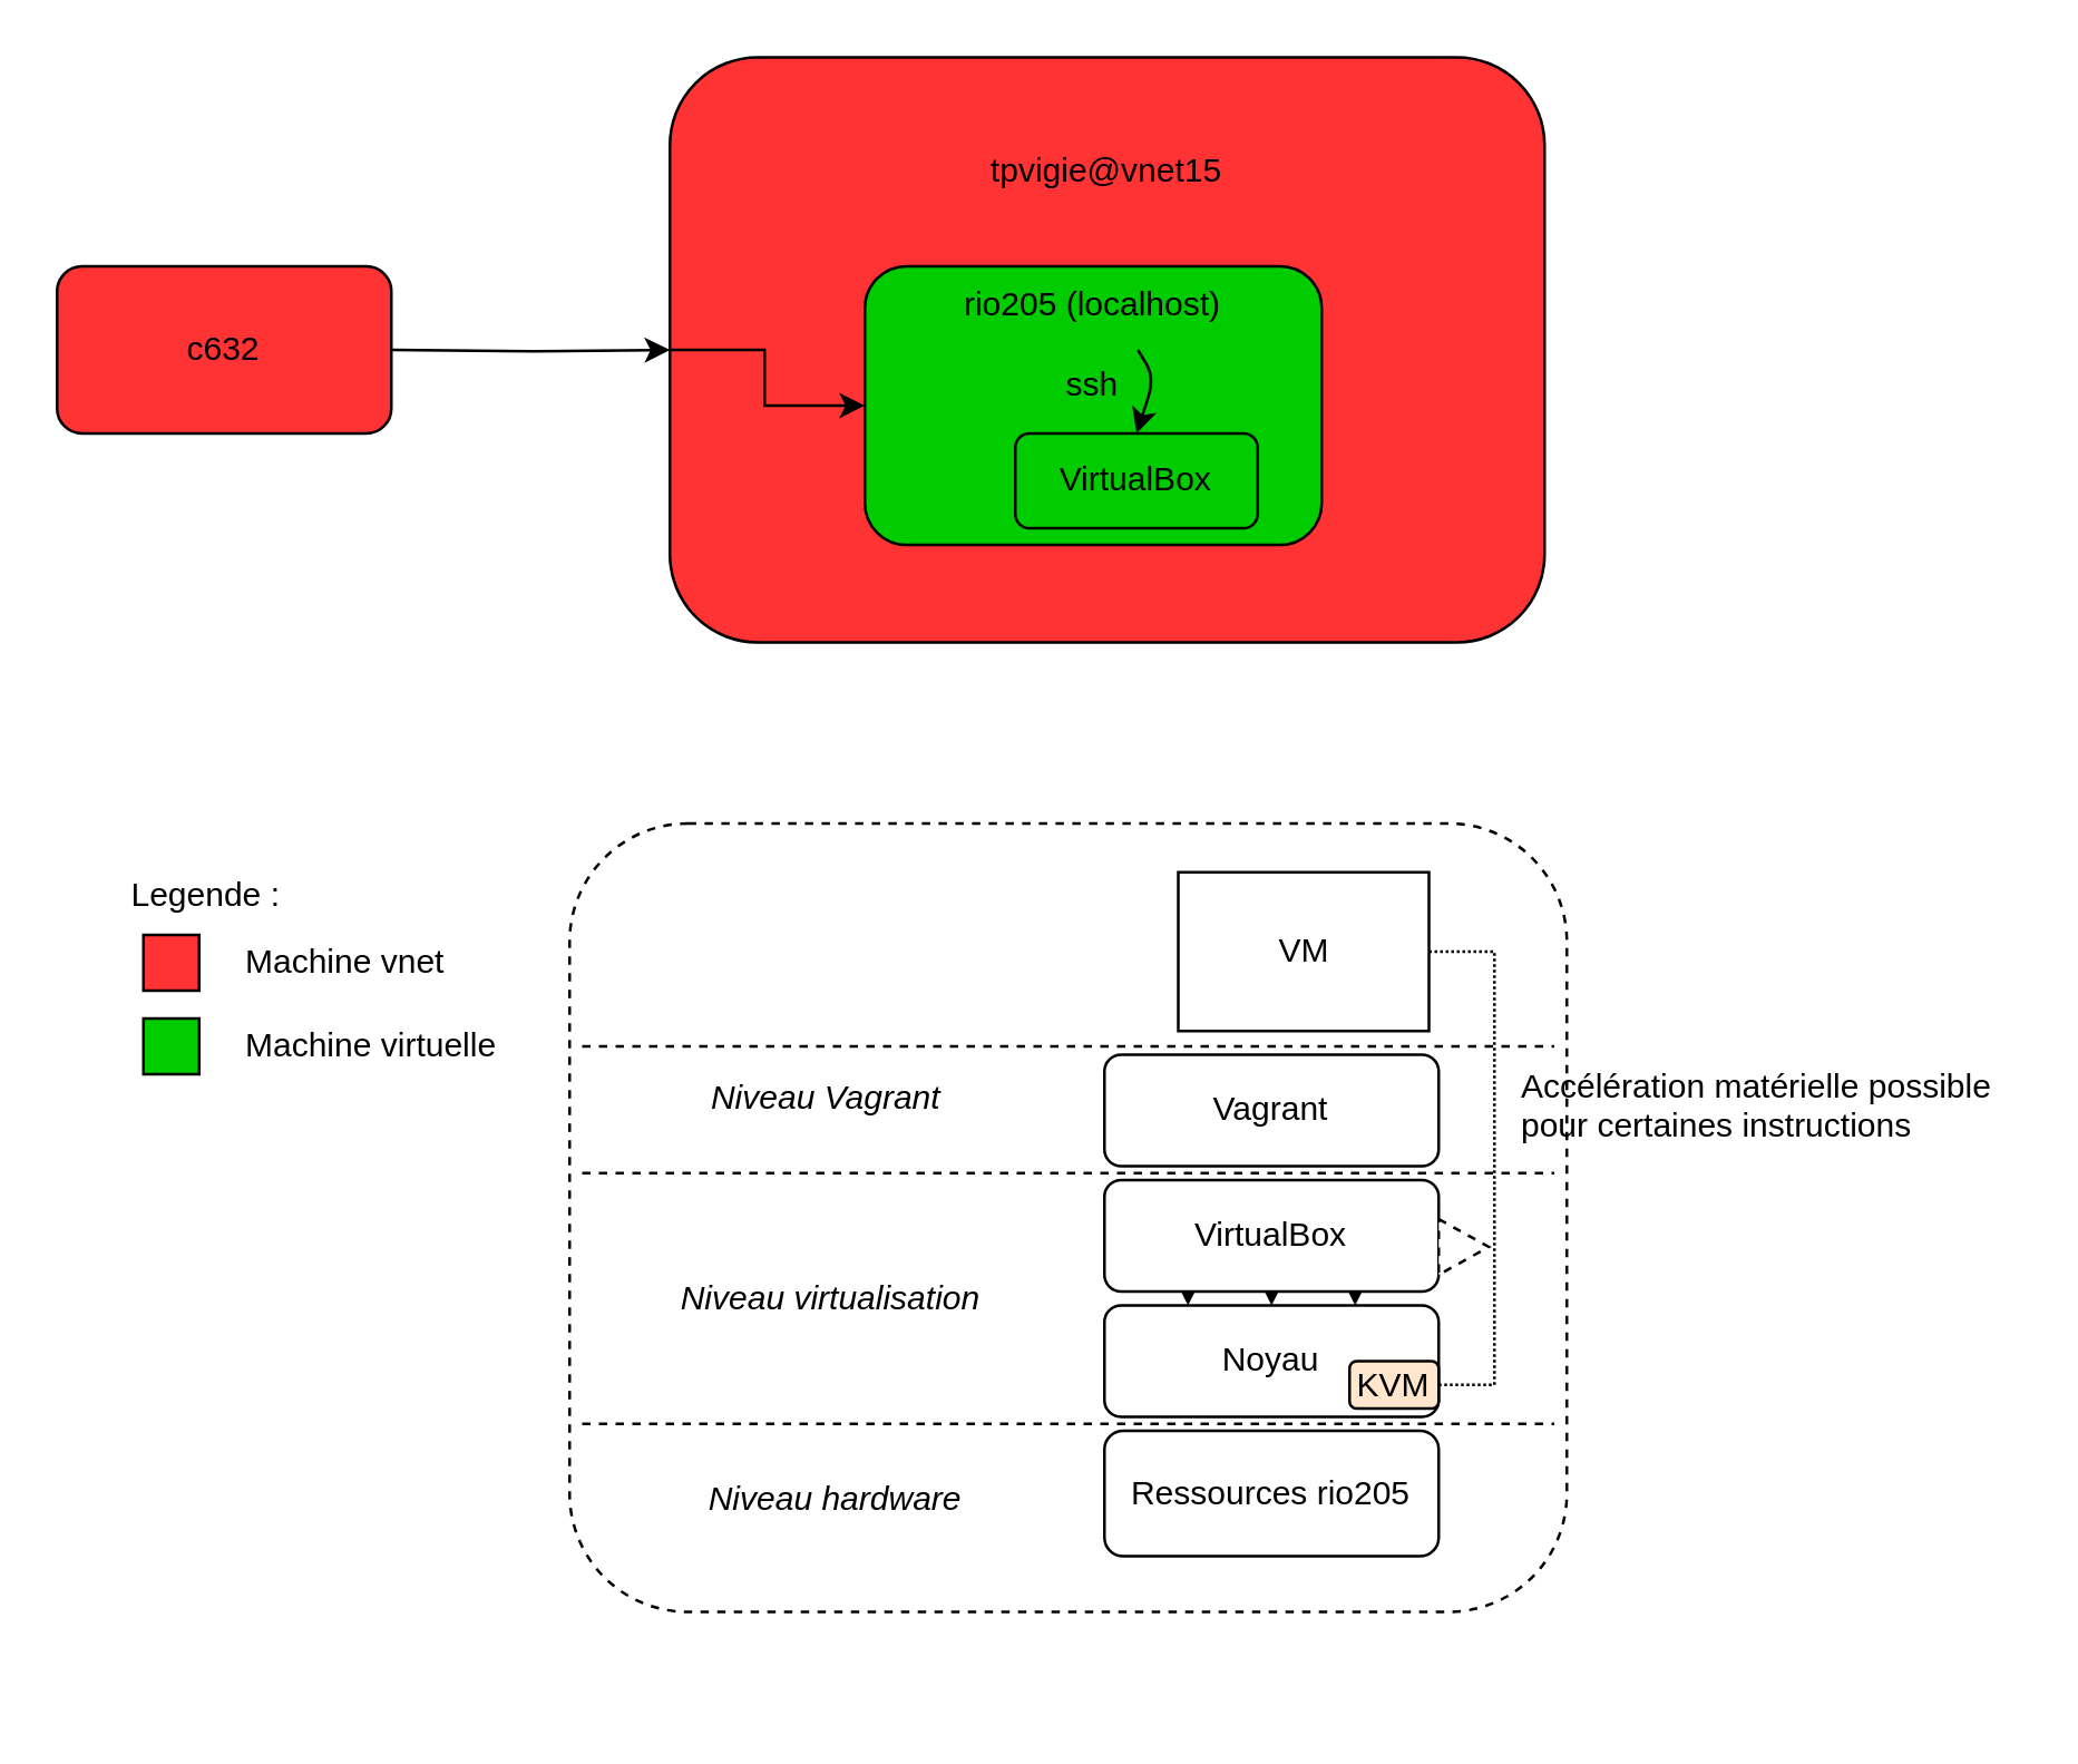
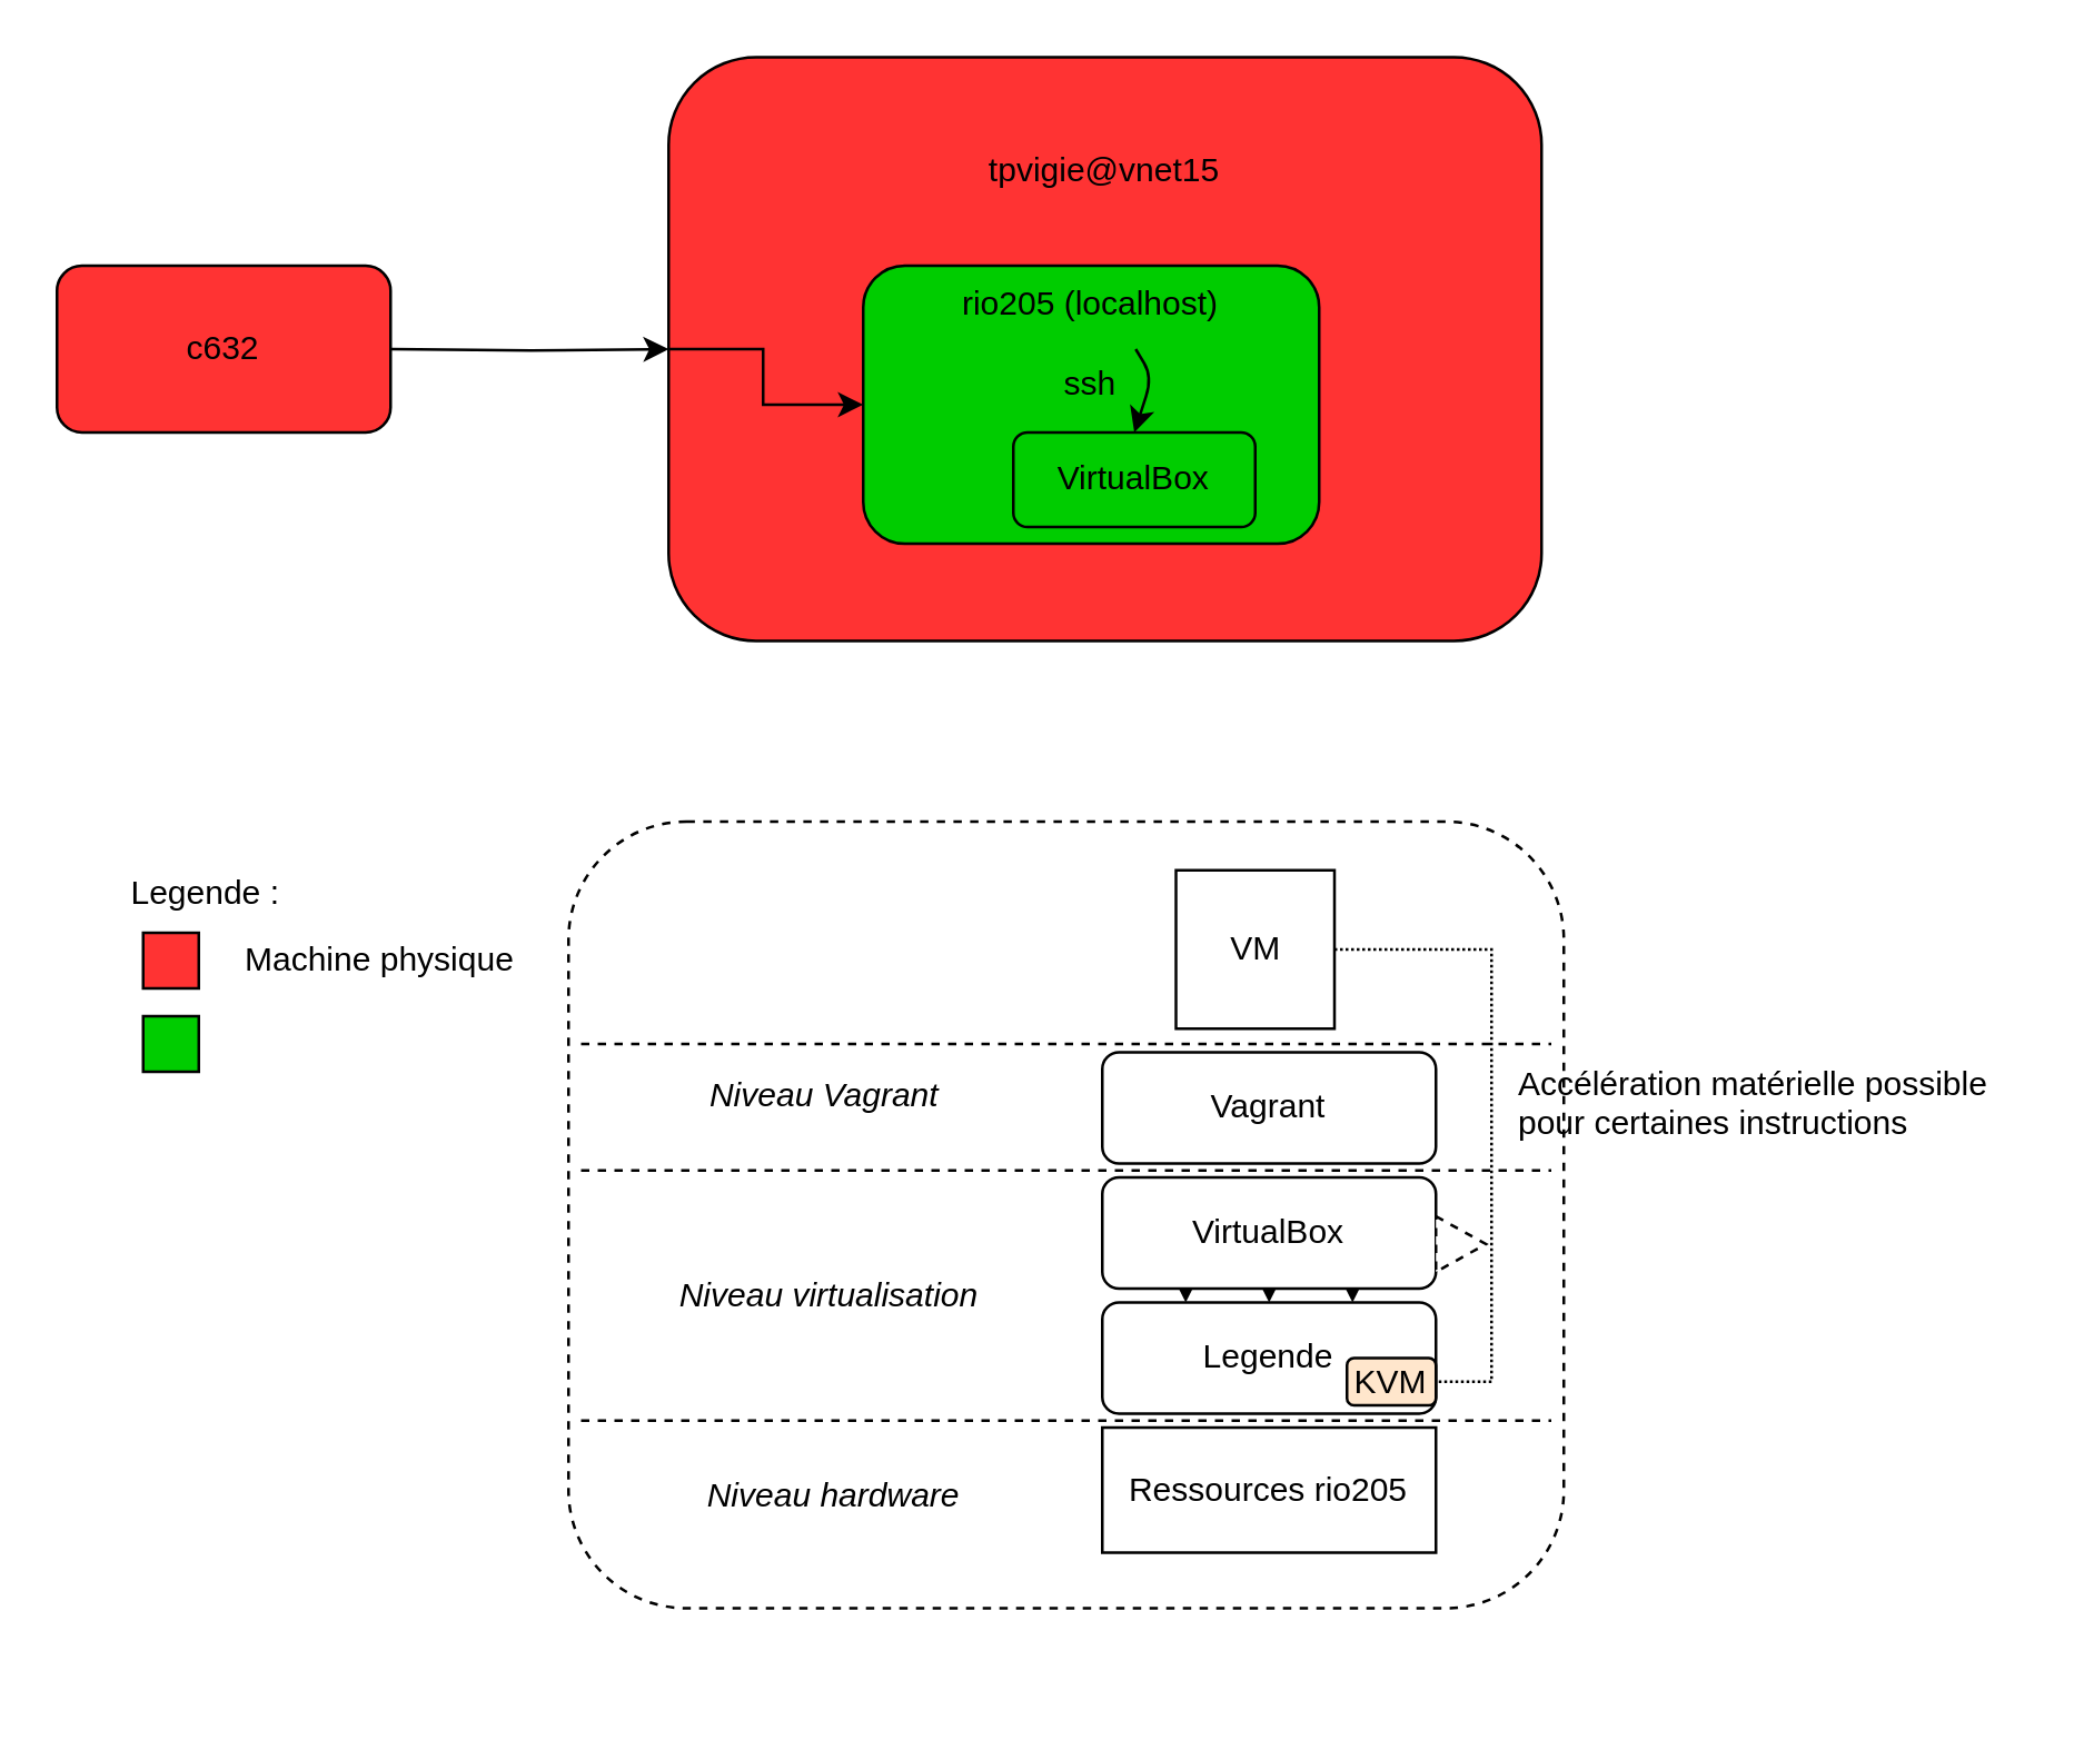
  <mxCell id="0" />
  <mxCell id="1" parent="0" />
  <mxCell id="2" value="&lt;i&gt;&lt;br&gt;&lt;br&gt;&lt;br&gt;&lt;br&gt;&lt;br&gt;&amp;nbsp; &amp;nbsp; &amp;nbsp; &amp;nbsp; &amp;nbsp; &amp;nbsp; &amp;nbsp; &amp;nbsp; &amp;nbsp; &amp;nbsp; &amp;nbsp; &amp;nbsp; &amp;nbsp; &amp;nbsp; &amp;nbsp; &amp;nbsp; &amp;nbsp; &amp;nbsp; &amp;nbsp; &amp;nbsp; &amp;nbsp; &amp;nbsp; &amp;nbsp; &amp;nbsp; &amp;nbsp; &amp;nbsp; &amp;nbsp;&amp;nbsp;&lt;br&gt;&lt;br&gt;&lt;br&gt;&amp;nbsp; &amp;nbsp; &amp;nbsp; &amp;nbsp; &amp;nbsp; &amp;nbsp; &amp;nbsp; &amp;nbsp; &amp;nbsp; &amp;nbsp; &amp;nbsp; &amp;nbsp; &amp;nbsp; &amp;nbsp; &amp;nbsp; &amp;nbsp; &amp;nbsp; &amp;nbsp; &amp;nbsp; &amp;nbsp; &amp;nbsp; &amp;nbsp; &amp;nbsp; &amp;nbsp; &amp;nbsp;&amp;nbsp;&lt;br&gt;&lt;br&gt;Niveau Vagrant&amp;nbsp; &amp;nbsp; &amp;nbsp; &amp;nbsp; &amp;nbsp; &amp;nbsp; &amp;nbsp; &amp;nbsp; &amp;nbsp; &amp;nbsp; &amp;nbsp; &amp;nbsp; &amp;nbsp; &amp;nbsp; &amp;nbsp; &amp;nbsp; &amp;nbsp; &amp;nbsp; &amp;nbsp; &amp;nbsp; &amp;nbsp; &amp;nbsp; &amp;nbsp; &amp;nbsp; &amp;nbsp; &amp;nbsp;&amp;nbsp;&lt;br&gt;&lt;br&gt;&lt;br&gt;&lt;br&gt;&lt;br&gt;Niveau virtualisation&amp;nbsp; &amp;nbsp; &amp;nbsp; &amp;nbsp; &amp;nbsp; &amp;nbsp; &amp;nbsp; &amp;nbsp; &amp;nbsp; &amp;nbsp; &amp;nbsp; &amp;nbsp; &amp;nbsp; &amp;nbsp; &amp;nbsp; &amp;nbsp; &amp;nbsp; &amp;nbsp; &amp;nbsp; &amp;nbsp; &amp;nbsp; &amp;nbsp; &amp;nbsp; &amp;nbsp; &amp;nbsp; &amp;nbsp;&lt;br&gt;&lt;br&gt;&lt;br&gt;&lt;br&gt;&lt;br&gt;Niveau hardware&amp;nbsp; &amp;nbsp; &amp;nbsp; &amp;nbsp; &amp;nbsp; &amp;nbsp; &amp;nbsp; &amp;nbsp; &amp;nbsp; &amp;nbsp; &amp;nbsp; &amp;nbsp; &amp;nbsp; &amp;nbsp; &amp;nbsp; &amp;nbsp; &amp;nbsp; &amp;nbsp; &amp;nbsp; &amp;nbsp; &amp;nbsp; &amp;nbsp; &amp;nbsp; &amp;nbsp; &amp;nbsp;&amp;nbsp;&lt;br&gt;&lt;br&gt;&lt;br&gt;&lt;br&gt;&lt;br&gt;&amp;nbsp; &amp;nbsp; &amp;nbsp; &amp;nbsp; &amp;nbsp; &amp;nbsp; &amp;nbsp; &amp;nbsp; &amp;nbsp; &amp;nbsp; &amp;nbsp; &amp;nbsp; &amp;nbsp; &amp;nbsp; &amp;nbsp; &amp;nbsp; &amp;nbsp; &amp;nbsp; &amp;nbsp; &amp;nbsp; &amp;nbsp; &amp;nbsp; &amp;nbsp; &amp;nbsp; &amp;nbsp; &amp;nbsp; &amp;nbsp; &amp;nbsp; &amp;nbsp; &amp;nbsp; &amp;nbsp; &amp;nbsp; &amp;nbsp; &amp;nbsp; &amp;nbsp; &amp;nbsp; &amp;nbsp; &amp;nbsp; &amp;nbsp; &amp;nbsp; &amp;nbsp; &amp;nbsp; &amp;nbsp; &amp;nbsp; &amp;nbsp; &amp;nbsp; &amp;nbsp; &amp;nbsp; &amp;nbsp; &amp;nbsp; &amp;nbsp; &amp;nbsp; &amp;nbsp; &amp;nbsp; &amp;nbsp; &amp;nbsp; &amp;nbsp; &amp;nbsp; &amp;nbsp; &amp;nbsp; &amp;nbsp; &amp;nbsp; &amp;nbsp;&amp;nbsp;&lt;/i&gt;" style="rounded=1;whiteSpace=wrap;html=1;dashed=1;" parent="1" vertex="1"><mxGeometry x="204" y="295" width="358" height="283" as="geometry" /></mxCell>
  <mxCell id="3" style="edgeStyle=orthogonalEdgeStyle;rounded=0;orthogonalLoop=1;jettySize=auto;html=1;exitX=1.003;exitY=0.451;exitDx=0;exitDy=0;entryX=0;entryY=0.5;entryDx=0;entryDy=0;exitPerimeter=0;" parent="1" target="4" edge="1"><mxGeometry relative="1" as="geometry"><mxPoint x="140" y="125" as="sourcePoint" /></mxGeometry></mxCell>
  <mxCell id="4" value="tpvigie@vnet15&lt;br&gt;&lt;br&gt;&lt;br&gt;&lt;br&gt;&lt;br&gt;&lt;br&gt;&lt;br&gt;&lt;br&gt;&lt;br&gt;&lt;br&gt;" style="rounded=1;whiteSpace=wrap;html=1;fillColor=#FF3333;" parent="1" vertex="1"><mxGeometry x="240" y="20" width="314" height="210" as="geometry" /></mxCell>
  <mxCell id="5" value="rio205 (localhost)&lt;br&gt;&lt;br&gt;ssh&lt;br&gt;&lt;br&gt;&lt;br&gt;&lt;br&gt;" style="rounded=1;whiteSpace=wrap;html=1;fillColor=#00CC00;" parent="1" vertex="1"><mxGeometry x="310" y="95" width="164" height="100" as="geometry" /></mxCell>
  <mxCell id="6" value="c632" style="rounded=1;whiteSpace=wrap;html=1;strokeColor=#000000;fillColor=#FF3333;" parent="1" vertex="1"><mxGeometry x="20" y="95" width="120" height="60" as="geometry" /></mxCell>
  <mxCell id="7" style="edgeStyle=orthogonalEdgeStyle;rounded=0;orthogonalLoop=1;jettySize=auto;html=1;exitX=0;exitY=0.5;exitDx=0;exitDy=0;entryX=0;entryY=0.5;entryDx=0;entryDy=0;" parent="1" source="4" target="5" edge="1"><mxGeometry relative="1" as="geometry"><Array as="points"><mxPoint x="274" y="125" /><mxPoint x="274" y="145" /></Array></mxGeometry></mxCell>
  <mxCell id="8" value="Legende :&lt;br&gt;&lt;br&gt;" style="text;html=1;resizable=0;points=[];autosize=1;align=left;verticalAlign=top;spacingTop=-4;" parent="1" vertex="1"><mxGeometry x="45" y="311" width="70" height="30" as="geometry" /></mxCell>
  <mxCell id="9" value="" style="whiteSpace=wrap;html=1;aspect=fixed;strokeColor=#000000;fillColor=#00CC00;" parent="1" vertex="1"><mxGeometry x="51" y="365" width="20" height="20" as="geometry" /></mxCell>
- <mxCell id="10" value="Machine virtuelle" style="text;html=1;resizable=0;points=[];autosize=1;align=left;verticalAlign=top;spacingTop=-4;" parent="1" vertex="1"><mxGeometry x="86" y="365" width="110" height="20" as="geometry" /></mxCell>
  <mxCell id="11" value="" style="whiteSpace=wrap;html=1;aspect=fixed;strokeColor=#000000;fillColor=#FF3333;" parent="1" vertex="1"><mxGeometry x="51" y="335" width="20" height="20" as="geometry" /></mxCell>
- <mxCell id="12" value="Machine vnet" style="text;html=1;resizable=0;points=[];autosize=1;align=left;verticalAlign=top;spacingTop=-4;" parent="1" vertex="1"><mxGeometry x="86" y="335" width="110" height="20" as="geometry" /></mxCell>
+ <mxCell id="12" value="Machine physique" style="text;html=1;resizable=0;points=[];autosize=1;align=left;verticalAlign=top;spacingTop=-4;" parent="1" vertex="1"><mxGeometry x="86" y="335" width="110" height="20" as="geometry" /></mxCell>
  <mxCell id="13" value="VirtualBox" style="rounded=1;whiteSpace=wrap;html=1;strokeColor=#000000;fillColor=#00CC00;" parent="1" vertex="1"><mxGeometry x="364" y="155" width="87" height="34" as="geometry" /></mxCell>
  <mxCell id="14" value="" style="endArrow=classic;html=1;entryX=0.5;entryY=0;entryDx=0;entryDy=0;" parent="1" target="13" edge="1"><mxGeometry width="50" height="50" relative="1" as="geometry"><mxPoint x="408" y="125" as="sourcePoint" /><mxPoint x="294" y="295" as="targetPoint" /><Array as="points"><mxPoint x="408" y="125" /><mxPoint x="414" y="135" /></Array></mxGeometry></mxCell>
  <mxCell id="15" style="edgeStyle=orthogonalEdgeStyle;rounded=0;orthogonalLoop=1;jettySize=auto;html=1;exitX=1;exitY=0.5;exitDx=0;exitDy=0;entryX=1;entryY=0.5;entryDx=0;entryDy=0;dashed=1;dashPattern=1 1;endArrow=none;" parent="1" source="26" target="28" edge="1"><mxGeometry relative="1" as="geometry"><Array as="points"><mxPoint x="536" y="341" /><mxPoint x="536" y="497" /></Array></mxGeometry></mxCell>
  <mxCell id="16" style="edgeStyle=orthogonalEdgeStyle;rounded=0;orthogonalLoop=1;jettySize=auto;html=1;exitX=0.5;exitY=1;exitDx=0;exitDy=0;entryX=0.5;entryY=0;entryDx=0;entryDy=0;" parent="1" source="19" target="21" edge="1"><mxGeometry relative="1" as="geometry" /></mxCell>
  <mxCell id="17" style="edgeStyle=orthogonalEdgeStyle;rounded=0;orthogonalLoop=1;jettySize=auto;html=1;exitX=0.25;exitY=1;exitDx=0;exitDy=0;entryX=0.25;entryY=0;entryDx=0;entryDy=0;" parent="1" source="19" target="21" edge="1"><mxGeometry relative="1" as="geometry" /></mxCell>
  <mxCell id="18" style="edgeStyle=orthogonalEdgeStyle;rounded=0;orthogonalLoop=1;jettySize=auto;html=1;exitX=0.75;exitY=1;exitDx=0;exitDy=0;entryX=0.75;entryY=0;entryDx=0;entryDy=0;" parent="1" source="19" target="21" edge="1"><mxGeometry relative="1" as="geometry" /></mxCell>
  <mxCell id="19" value="VirtualBox" style="rounded=1;whiteSpace=wrap;html=1;" parent="1" vertex="1"><mxGeometry x="396" y="423" width="120" height="40" as="geometry" /></mxCell>
  <mxCell id="20" value="Vagrant" style="rounded=1;whiteSpace=wrap;html=1;" parent="1" vertex="1"><mxGeometry x="396" y="378" width="120" height="40" as="geometry" /></mxCell>
- <mxCell id="21" value="Noyau" style="rounded=1;whiteSpace=wrap;html=1;" parent="1" vertex="1"><mxGeometry x="396" y="468" width="120" height="40" as="geometry" /></mxCell>
- <mxCell id="22" value="Ressources rio205" style="whiteSpace=wrap;html=1;rounded=1;" parent="1" vertex="1"><mxGeometry x="396" y="513" width="120" height="45" as="geometry" /></mxCell>
+ <mxCell id="21" value="Legende" style="rounded=1;whiteSpace=wrap;html=1;" parent="1" vertex="1"><mxGeometry x="396" y="468" width="120" height="40" as="geometry" /></mxCell>
+ <mxCell id="22" value="Ressources rio205" style="rounded=0;whiteSpace=wrap;html=1;" parent="1" vertex="1"><mxGeometry x="396" y="513" width="120" height="45" as="geometry" /></mxCell>
  <mxCell id="23" value="" style="endArrow=none;dashed=1;html=1;" parent="1" edge="1"><mxGeometry width="50" height="50" relative="1" as="geometry"><mxPoint x="208.5" y="420.5" as="sourcePoint" /><mxPoint x="557.5" y="420.5" as="targetPoint" /></mxGeometry></mxCell>
  <mxCell id="24" value="" style="endArrow=none;dashed=1;html=1;" parent="1" edge="1"><mxGeometry width="50" height="50" relative="1" as="geometry"><mxPoint x="208.5" y="510.5" as="sourcePoint" /><mxPoint x="557.5" y="510.5" as="targetPoint" /></mxGeometry></mxCell>
  <mxCell id="25" value="Accélération matérielle possible&lt;br&gt;pour certaines instructions&lt;br&gt;" style="text;html=1;resizable=0;points=[];autosize=1;align=left;verticalAlign=top;spacingTop=-4;" parent="1" vertex="1"><mxGeometry x="544" y="380" width="180" height="30" as="geometry" /></mxCell>
- <mxCell id="26" value="VM" style="whiteSpace=wrap;html=1;aspect=fixed;" vertex="1" parent="1"><mxGeometry x="422.5" y="312.5" width="90" height="57" as="geometry" /></mxCell>
+ <mxCell id="26" value="VM" style="whiteSpace=wrap;html=1;aspect=fixed;" vertex="1" parent="1"><mxGeometry x="422.5" y="312.5" width="57" height="57" as="geometry" /></mxCell>
  <mxCell id="27" value="" style="endArrow=none;dashed=1;html=1;" edge="1" parent="1"><mxGeometry width="50" height="50" relative="1" as="geometry"><mxPoint x="208.5" y="375" as="sourcePoint" /><mxPoint x="557.5" y="375" as="targetPoint" /></mxGeometry></mxCell>
  <mxCell id="28" value="KVM" style="rounded=1;whiteSpace=wrap;html=1;fillColor=#ffe6cc;" vertex="1" parent="1"><mxGeometry x="484" y="488" width="32" height="17" as="geometry" /></mxCell>
  <mxCell id="29" value="" style="triangle;whiteSpace=wrap;html=1;dashed=1;" vertex="1" parent="1"><mxGeometry x="516" y="437" width="18" height="20" as="geometry" /></mxCell>
